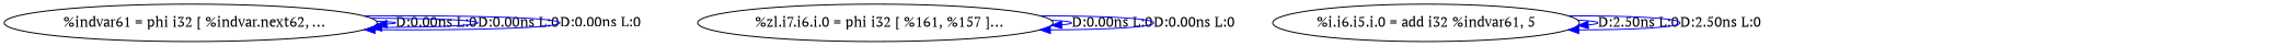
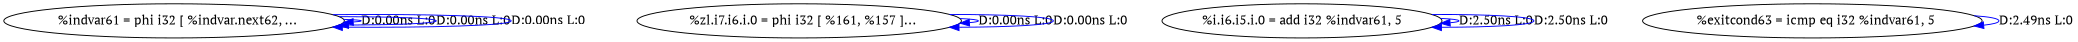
  digraph {
    fontname="PT Serif"
    node [fontname="PT Serif"]
    edge [color=blue fontname="PT Serif"]
    n1 [label="  %indvar61 = phi i32 [ %indvar.next62, ..."]
    n2 [label="  %zl.i7.i6.i.0 = phi i32 [ %161, %157 ]..."]
    n3 [label="%i.i6.i5.i.0 = add i32 %indvar61, 5"]
+   n4 [label="  %exitcond63 = icmp eq i32 %indvar61, 5"]
    n1 -> n1 [label="D:0.00ns L:0"]
    n1 -> n1 [label="D:0.00ns L:0"]
    n1 -> n1 [label="D:0.00ns L:0"]
    n2 -> n2 [label="D:0.00ns L:0"]
    n2 -> n2 [label="D:0.00ns L:0"]
    n3 -> n3 [label="D:2.50ns L:0"]
    n3 -> n3 [label="D:2.50ns L:0"]
+   n4 -> n4 [label="D:2.49ns L:0"]
  }
